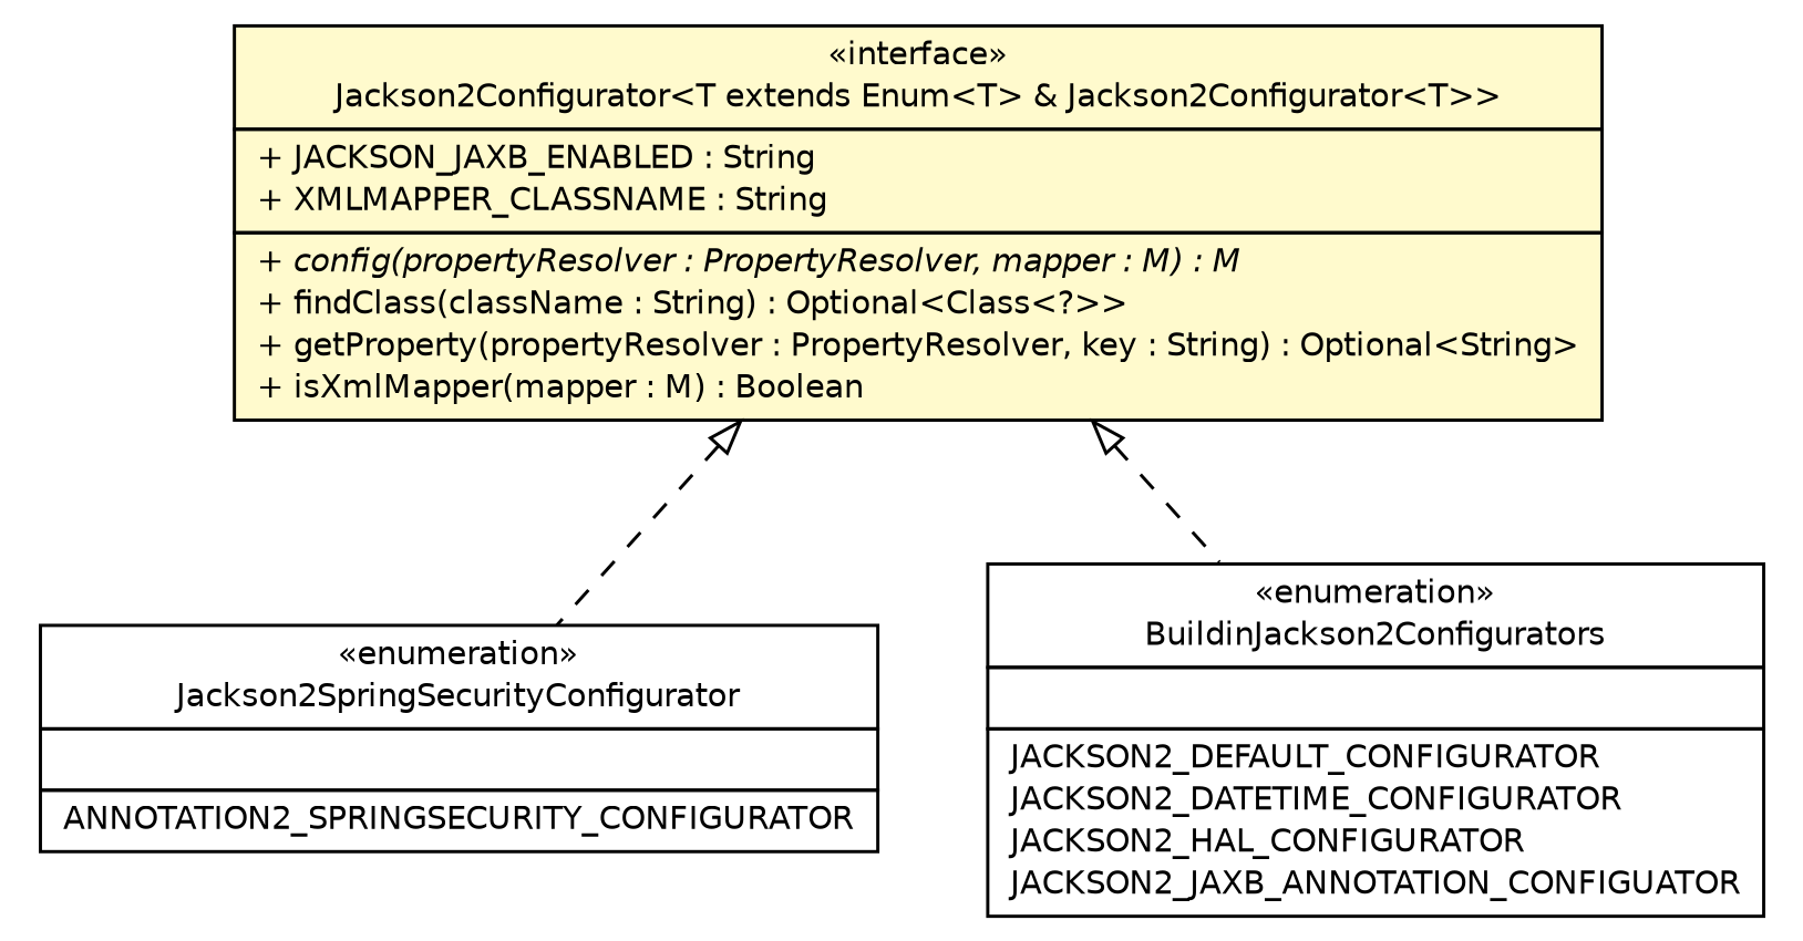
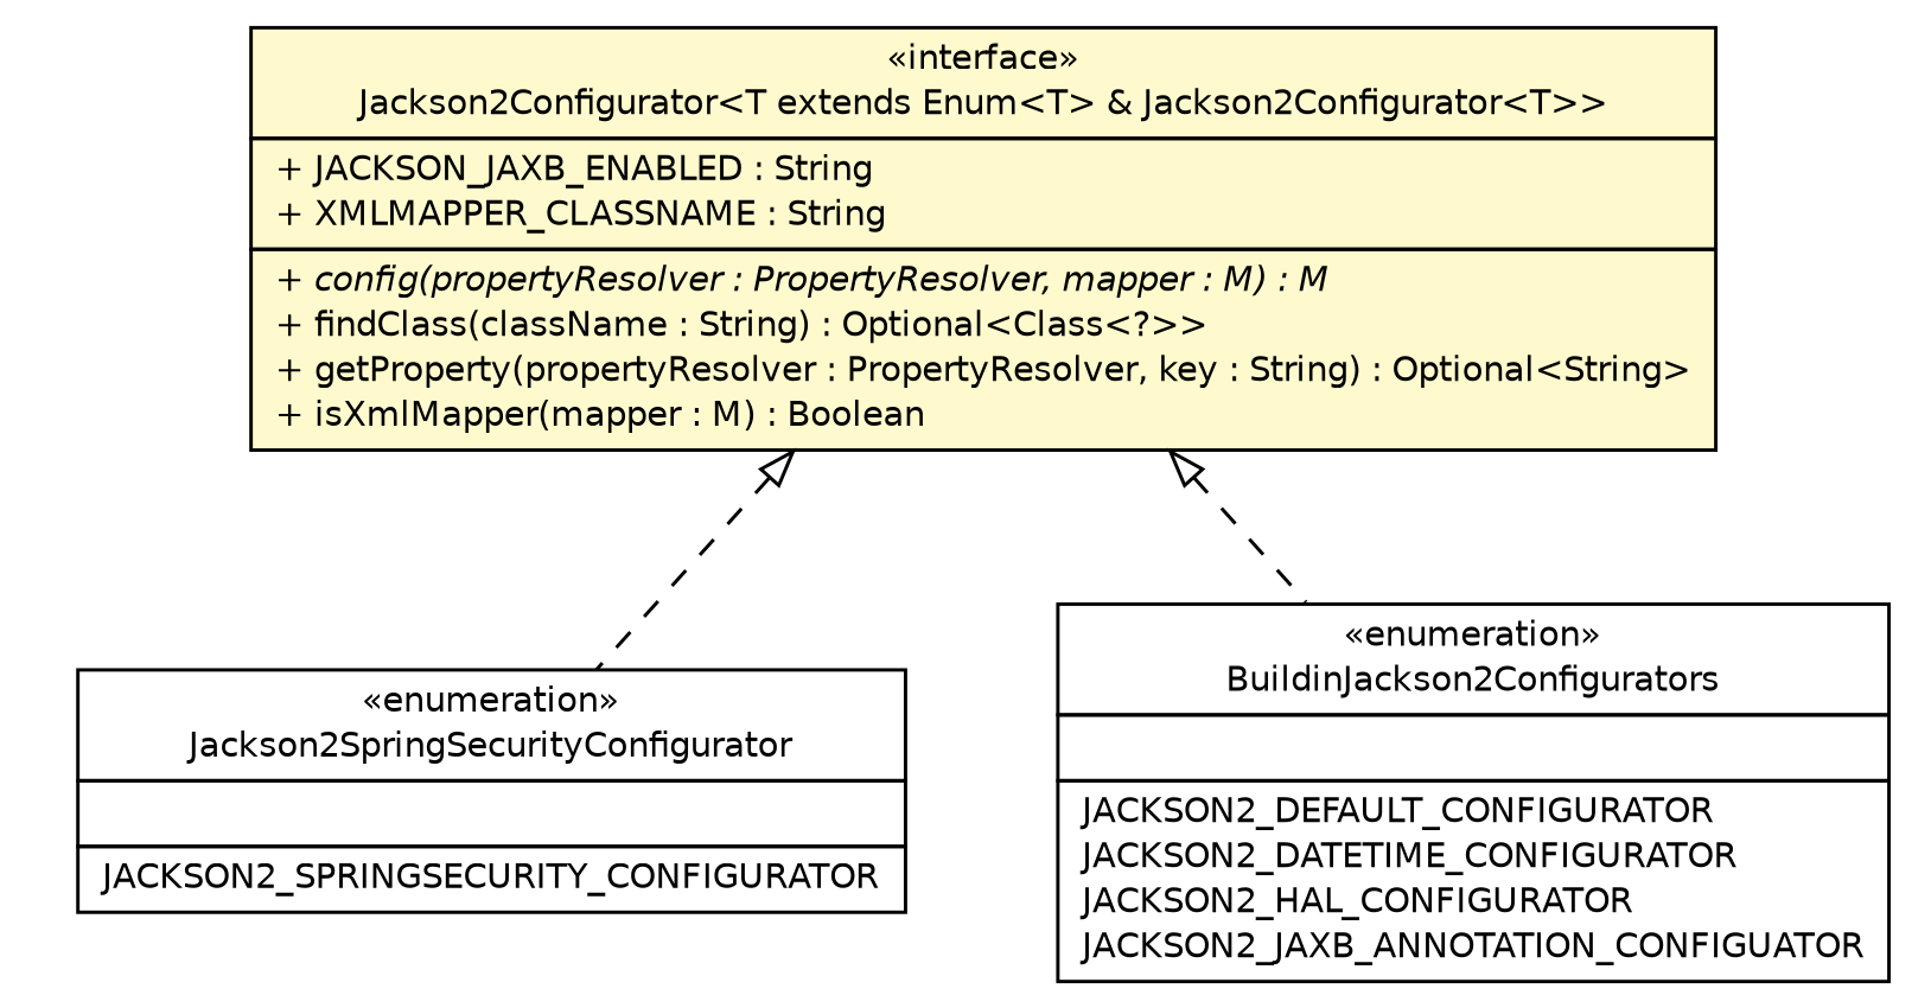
  digraph {
    nodesep=0.25
    ranksep=0.5
    node [fontcolor=black fontname=Helvetica fontsize=10.0 shape=plaintext]
    edge [arrowtail=empty dir=back fontname=Helvetica fontsize=10 headport=p labelfontname=Helvetica labelfontsize=10 style=dashed tailport=p]
-   n1 [label=<<table title="com.yirendai.oss.lib.common.SpringSecurityJackson2Module.Jackson2SpringSecurityConfigurator" border="0" cellborder="1" cellspacing="0" cellpadding="2" port="p" href="./SpringSecurityJackson2Module.Jackson2SpringSecurityConfigurator.html"> 		<tr><td><table border="0" cellspacing="0" cellpadding="1"> <tr><td align="center" balign="center"> &#171;enumeration&#187; </td></tr> <tr><td align="center" balign="center"> Jackson2SpringSecurityConfigurator </td></tr> 		</table></td></tr> 		<tr><td><table border="0" cellspacing="0" cellpadding="1"> <tr><td align="left" balign="left">  </td></tr> 		</table></td></tr> 		<tr><td><table border="0" cellspacing="0" cellpadding="1"> <tr><td align="left" balign="left"> ANNOTATION2_SPRINGSECURITY_CONFIGURATOR </td></tr> 		</table></td></tr> 		</table>>]
+   n1 [label=<<table title="com.yirendai.oss.lib.common.SpringSecurityJackson2Module.Jackson2SpringSecurityConfigurator" border="0" cellborder="1" cellspacing="0" cellpadding="2" port="p" href="./SpringSecurityJackson2Module.Jackson2SpringSecurityConfigurator.html"> 		<tr><td><table border="0" cellspacing="0" cellpadding="1"> <tr><td align="center" balign="center"> &#171;enumeration&#187; </td></tr> <tr><td align="center" balign="center"> Jackson2SpringSecurityConfigurator </td></tr> 		</table></td></tr> 		<tr><td><table border="0" cellspacing="0" cellpadding="1"> <tr><td align="left" balign="left">  </td></tr> 		</table></td></tr> 		<tr><td><table border="0" cellspacing="0" cellpadding="1"> <tr><td align="left" balign="left"> JACKSON2_SPRINGSECURITY_CONFIGURATOR </td></tr> 		</table></td></tr> 		</table>>]
    n2 [label=<<table title="com.yirendai.oss.lib.common.Jackson2Configurator" border="0" cellborder="1" cellspacing="0" cellpadding="2" port="p" bgcolor="lemonChiffon" href="./Jackson2Configurator.html"> 		<tr><td><table border="0" cellspacing="0" cellpadding="1"> <tr><td align="center" balign="center"> &#171;interface&#187; </td></tr> <tr><td align="center" balign="center"> Jackson2Configurator&lt;T extends Enum&lt;T&gt; &amp; Jackson2Configurator&lt;T&gt;&gt; </td></tr> 		</table></td></tr> 		<tr><td><table border="0" cellspacing="0" cellpadding="1"> <tr><td align="left" balign="left"> + JACKSON_JAXB_ENABLED : String </td></tr> <tr><td align="left" balign="left"> + XMLMAPPER_CLASSNAME : String </td></tr> 		</table></td></tr> 		<tr><td><table border="0" cellspacing="0" cellpadding="1"> <tr><td align="left" balign="left"><font face="Helvetica-Oblique" point-size="10.0"> + config(propertyResolver : PropertyResolver, mapper : M) : M </font></td></tr> <tr><td align="left" balign="left"> + findClass(className : String) : Optional&lt;Class&lt;?&gt;&gt; </td></tr> <tr><td align="left" balign="left"> + getProperty(propertyResolver : PropertyResolver, key : String) : Optional&lt;String&gt; </td></tr> <tr><td align="left" balign="left"> + isXmlMapper(mapper : M) : Boolean </td></tr> 		</table></td></tr> 		</table>>]
    n3 [label=<<table title="com.yirendai.oss.lib.common.Jackson2Configurator.BuildinJackson2Configurators" border="0" cellborder="1" cellspacing="0" cellpadding="2" port="p" href="./Jackson2Configurator.BuildinJackson2Configurators.html"> 		<tr><td><table border="0" cellspacing="0" cellpadding="1"> <tr><td align="center" balign="center"> &#171;enumeration&#187; </td></tr> <tr><td align="center" balign="center"> BuildinJackson2Configurators </td></tr> 		</table></td></tr> 		<tr><td><table border="0" cellspacing="0" cellpadding="1"> <tr><td align="left" balign="left">  </td></tr> 		</table></td></tr> 		<tr><td><table border="0" cellspacing="0" cellpadding="1"> <tr><td align="left" balign="left"> JACKSON2_DEFAULT_CONFIGURATOR </td></tr> <tr><td align="left" balign="left"> JACKSON2_DATETIME_CONFIGURATOR </td></tr> <tr><td align="left" balign="left"> JACKSON2_HAL_CONFIGURATOR </td></tr> <tr><td align="left" balign="left"> JACKSON2_JAXB_ANNOTATION_CONFIGUATOR </td></tr> 		</table></td></tr> 		</table>>]
    n2 -> n1
    n2 -> n3
  }
